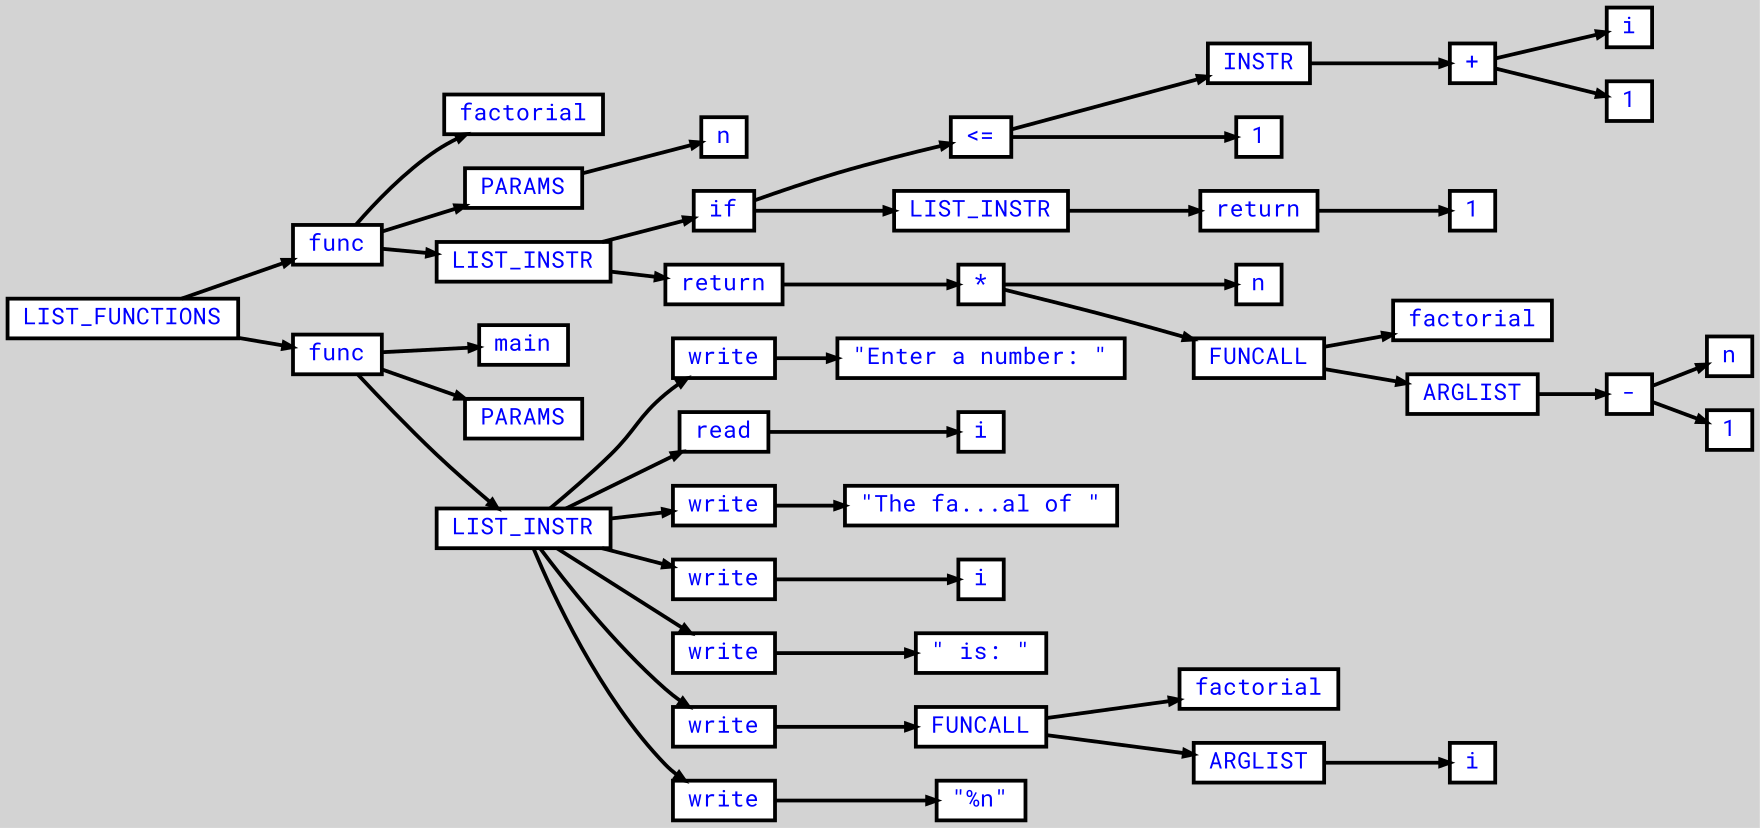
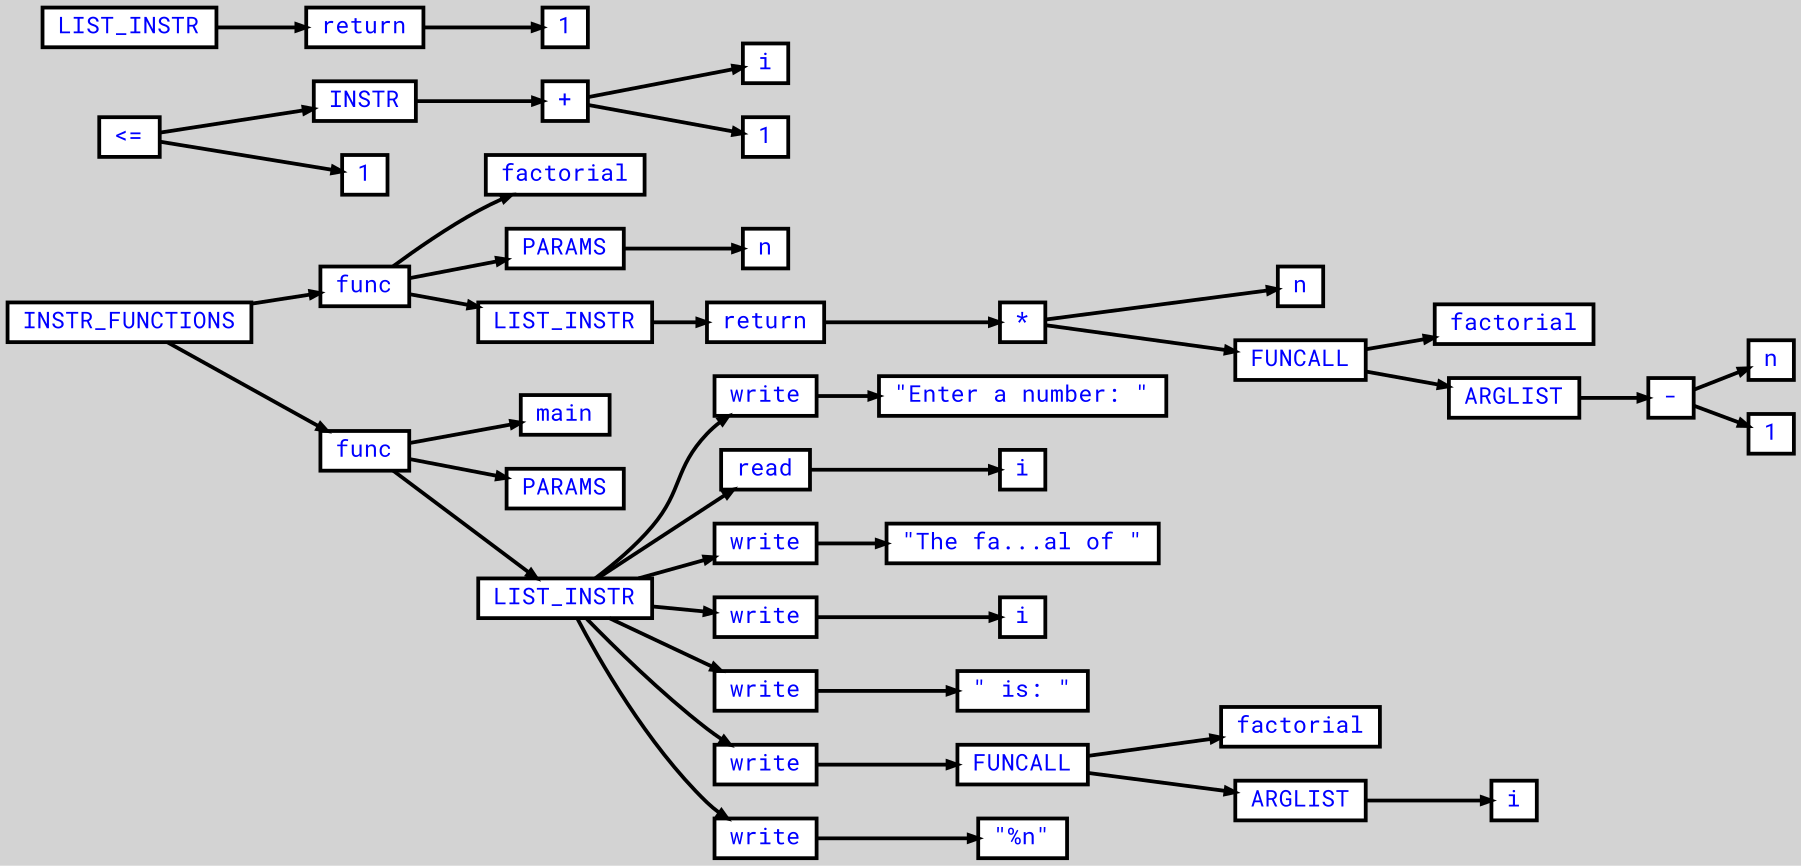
  digraph {
    bgcolor=lightgrey
    fontname="Roboto Mono"
    ordering=out
    rankdir=LR
    ranksep=.4
    node [color=black fillcolor=white fixedsize=false fontcolor=blue fontname="Roboto Mono" fontsize=12 shape=box style="filled, solid, bold"]
    edge [arrowsize=.5 color=black fontname="Roboto Mono" style=bold]
-   n1 [height=.25 label=LIST_FUNCTIONS width=.25]
+   n1 [height=.25 label=INSTR_FUNCTIONS width=.25]
    n2 [height=.25 label=func width=.25]
    n3 [height=.25 label=func width=.25]
    n4 [height=.25 label=factorial width=.25]
    n5 [height=.25 label=PARAMS width=.25]
    n6 [height=.25 label=LIST_INSTR width=.25]
    n7 [height=.25 label=main width=.25]
    n8 [height=.25 label=PARAMS width=.25]
    n9 [height=.25 label=LIST_INSTR width=.25]
    n10 [height=.25 label=n width=.25]
-   n11 [height=.25 label=if width=.25]
    n12 [height=.25 label=return width=.25]
    n13 [height=.25 label="<=" width=.25]
    n14 [height=.25 label=LIST_INSTR width=.25]
    n15 [height=.25 label="*" width=.25]
    n16 [height=.25 label=INSTR width=.25]
    n17 [height=.25 label=1 width=.25]
    n18 [height=.25 label=return width=.25]
    n19 [height=.25 label="+" width=.25]
    n20 [height=.25 label=i width=.25]
    n21 [height=.25 label=1 width=.25]
    n22 [height=.25 label=1 width=.25]
    n23 [height=.25 label=n width=.25]
    n24 [height=.25 label=FUNCALL width=.25]
    n25 [height=.25 label=factorial width=.25]
    n26 [height=.25 label=ARGLIST width=.25]
    n27 [height=.25 label="-" width=.25]
    n28 [height=.25 label=n width=.25]
    n29 [height=.25 label=1 width=.25]
    n30 [height=.25 label=write width=.25]
    n31 [height=.25 label=read width=.25]
    n32 [height=.25 label=write width=.25]
    n33 [height=.25 label=write width=.25]
    n34 [height=.25 label=write width=.25]
    n35 [height=.25 label=write width=.25]
    n36 [height=.25 label=write width=.25]
    n37 [height=.25 label="\"Enter a number: \"" width=.25]
    n38 [height=.25 label=i width=.25]
    n39 [height=.25 label="\"The fa...al of \"" width=.25]
    n40 [height=.25 label=i width=.25]
    n41 [height=.25 label="\" is: \"" width=.25]
    n42 [height=.25 label=FUNCALL width=.25]
    n43 [height=.25 label="\"%n\"" width=.25]
    n44 [height=.25 label=factorial width=.25]
    n45 [height=.25 label=ARGLIST width=.25]
    n46 [height=.25 label=i width=.25]
    n1 -> n2
    n1 -> n3
    n2 -> n4
    n2 -> n5
    n2 -> n6
    n3 -> n7
    n3 -> n8
    n3 -> n9
    n5 -> n10
-   n6 -> n11
    n6 -> n12
    n9 -> n30
    n9 -> n31
    n9 -> n32
    n9 -> n33
    n9 -> n34
    n9 -> n35
    n9 -> n36
-   n11 -> n13
-   n11 -> n14
    n12 -> n15
    n13 -> n16
    n13 -> n17
    n14 -> n18
    n15 -> n23
    n15 -> n24
    n16 -> n19
    n18 -> n22
    n19 -> n20
    n19 -> n21
    n24 -> n25
    n24 -> n26
    n26 -> n27
    n27 -> n28
    n27 -> n29
    n30 -> n37
    n31 -> n38
    n32 -> n39
    n33 -> n40
    n34 -> n41
    n35 -> n42
    n36 -> n43
    n42 -> n44
    n42 -> n45
    n45 -> n46
  }
